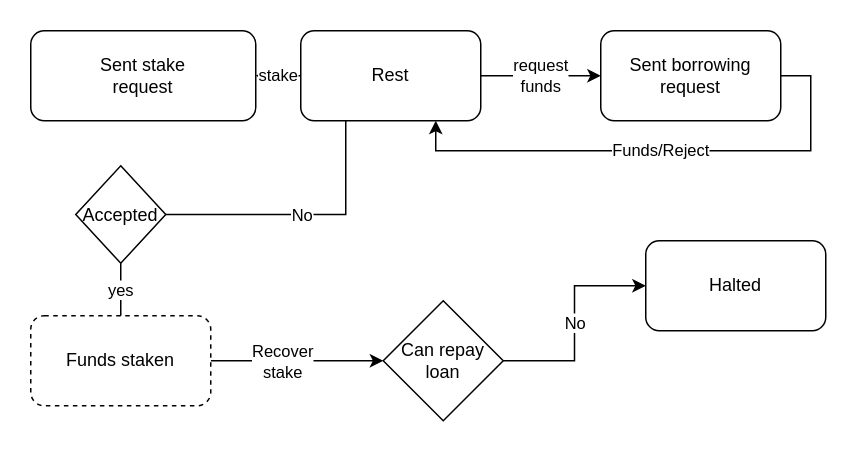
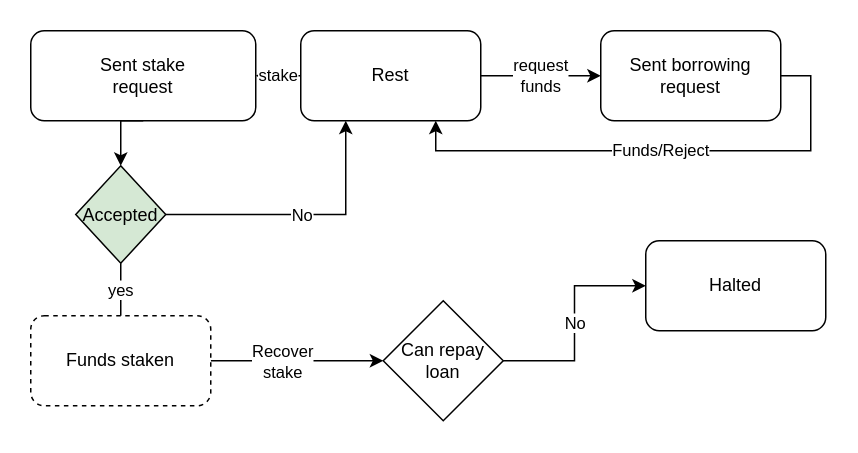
  <mxCell id="0" />
  <mxCell id="1" parent="0" />
  <mxCell id="2" value="request&lt;br&gt;funds" style="edgeStyle=orthogonalEdgeStyle;rounded=0;orthogonalLoop=1;jettySize=auto;html=1;exitX=1;exitY=0.5;exitDx=0;exitDy=0;entryX=0;entryY=0.5;entryDx=0;entryDy=0;" edge="1" parent="1" source="4" target="6"><mxGeometry relative="1" as="geometry" /></mxCell>
  <mxCell id="3" value="stake" style="edgeStyle=orthogonalEdgeStyle;rounded=0;orthogonalLoop=1;jettySize=auto;html=1;exitX=0;exitY=0.5;exitDx=0;exitDy=0;" edge="1" parent="1" source="4" target="8"><mxGeometry relative="1" as="geometry" /></mxCell>
  <mxCell id="4" value="Rest" style="rounded=1;whiteSpace=wrap;html=1;" vertex="1" parent="1"><mxGeometry x="200" y="20" width="120" height="60" as="geometry" /></mxCell>
  <mxCell id="5" value="Funds/Reject" style="edgeStyle=orthogonalEdgeStyle;rounded=0;orthogonalLoop=1;jettySize=auto;html=1;exitX=1;exitY=0.5;exitDx=0;exitDy=0;entryX=0.75;entryY=1;entryDx=0;entryDy=0;" edge="1" parent="1" source="6" target="4"><mxGeometry relative="1" as="geometry" /></mxCell>
  <mxCell id="6" value="Sent borrowing&lt;br&gt;request" style="rounded=1;whiteSpace=wrap;html=1;" vertex="1" parent="1"><mxGeometry x="400" y="20" width="120" height="60" as="geometry" /></mxCell>
+ <mxCell id="7" style="edgeStyle=orthogonalEdgeStyle;rounded=0;orthogonalLoop=1;jettySize=auto;html=1;exitX=0.5;exitY=1;exitDx=0;exitDy=0;entryX=0.5;entryY=0;entryDx=0;entryDy=0;" edge="1" parent="1" source="8" target="15"><mxGeometry relative="1" as="geometry" /></mxCell>
  <mxCell id="8" value="Sent stake&lt;br&gt;request" style="rounded=1;whiteSpace=wrap;html=1;" vertex="1" parent="1"><mxGeometry x="20" y="20" width="150" height="60" as="geometry" /></mxCell>
  <mxCell id="9" style="edgeStyle=orthogonalEdgeStyle;rounded=0;orthogonalLoop=1;jettySize=auto;html=1;exitX=1;exitY=0.5;exitDx=0;exitDy=0;entryX=0;entryY=0.5;entryDx=0;entryDy=0;" edge="1" parent="1" source="11" target="17"><mxGeometry relative="1" as="geometry" /></mxCell>
  <mxCell id="10" value="Recover&lt;br&gt;stake" style="edgeLabel;html=1;align=center;verticalAlign=middle;resizable=0;points=[];" vertex="1" connectable="0" parent="9"><mxGeometry x="-0.183" y="1" relative="1" as="geometry"><mxPoint y="1" as="offset" /></mxGeometry></mxCell>
  <mxCell id="11" value="Funds staken" style="rounded=1;whiteSpace=wrap;html=1;dashed=1;" vertex="1" parent="1"><mxGeometry x="20" y="210" width="120" height="60" as="geometry" /></mxCell>
  <mxCell id="12" value="Halted" style="rounded=1;whiteSpace=wrap;html=1;" vertex="1" parent="1"><mxGeometry x="430" y="160" width="120" height="60" as="geometry" /></mxCell>
- <mxCell id="13" value="No" style="edgeStyle=orthogonalEdgeStyle;rounded=0;orthogonalLoop=1;jettySize=auto;html=1;exitX=1;exitY=0.5;exitDx=0;exitDy=0;entryX=0.25;entryY=1;entryDx=0;entryDy=0;endArrow=none;" edge="1" parent="1" source="15" target="4"><mxGeometry relative="1" as="geometry" /></mxCell>
+ <mxCell id="13" value="No" style="edgeStyle=orthogonalEdgeStyle;rounded=0;orthogonalLoop=1;jettySize=auto;html=1;exitX=1;exitY=0.5;exitDx=0;exitDy=0;entryX=0.25;entryY=1;entryDx=0;entryDy=0;" edge="1" parent="1" source="15" target="4"><mxGeometry relative="1" as="geometry" /></mxCell>
  <mxCell id="14" value="yes" style="edgeStyle=orthogonalEdgeStyle;rounded=0;orthogonalLoop=1;jettySize=auto;html=1;exitX=0.5;exitY=1;exitDx=0;exitDy=0;entryX=0.5;entryY=0;entryDx=0;entryDy=0;endArrow=none;" edge="1" parent="1" source="15" target="11"><mxGeometry relative="1" as="geometry" /></mxCell>
- <mxCell id="15" value="Accepted" style="rhombus;whiteSpace=wrap;html=1;" vertex="1" parent="1"><mxGeometry x="50" y="110" width="60" height="65" as="geometry" /></mxCell>
+ <mxCell id="15" value="Accepted" style="rhombus;whiteSpace=wrap;html=1;fillColor=#d5e8d4;" vertex="1" parent="1"><mxGeometry x="50" y="110" width="60" height="65" as="geometry" /></mxCell>
  <mxCell id="16" value="No" style="edgeStyle=orthogonalEdgeStyle;rounded=0;orthogonalLoop=1;jettySize=auto;html=1;exitX=1;exitY=0.5;exitDx=0;exitDy=0;entryX=0;entryY=0.5;entryDx=0;entryDy=0;" edge="1" parent="1" source="17" target="12"><mxGeometry relative="1" as="geometry" /></mxCell>
  <mxCell id="17" value="Can repay&lt;br&gt;loan" style="rhombus;whiteSpace=wrap;html=1;" vertex="1" parent="1"><mxGeometry x="255" y="200" width="80" height="80" as="geometry" /></mxCell>
